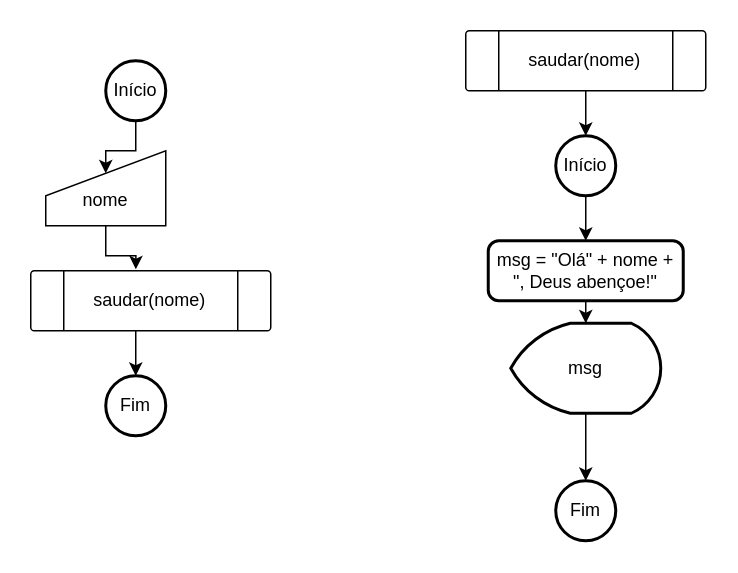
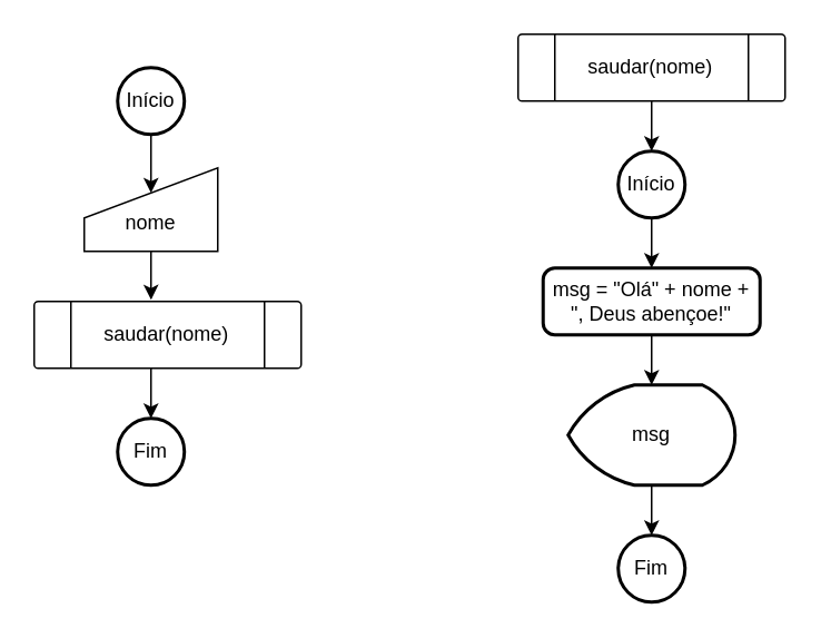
  <mxCell id="0" />
  <mxCell id="1" parent="0" />
  <mxCell id="2" style="edgeStyle=orthogonalEdgeStyle;rounded=0;orthogonalLoop=1;jettySize=auto;html=1;" edge="1" parent="1" source="3" target="5"><mxGeometry relative="1" as="geometry" /></mxCell>
  <mxCell id="3" value="saudar(nome)" style="verticalLabelPosition=middle;verticalAlign=middle;html=1;shape=process;whiteSpace=wrap;rounded=1;size=0.14;arcSize=6;align=center;labelPosition=center;" vertex="1" parent="1"><mxGeometry x="310" y="20" width="160" height="40" as="geometry" /></mxCell>
  <mxCell id="4" style="edgeStyle=orthogonalEdgeStyle;rounded=0;orthogonalLoop=1;jettySize=auto;html=1;entryX=0.5;entryY=0;entryDx=0;entryDy=0;" edge="1" parent="1" source="5" target="8"><mxGeometry relative="1" as="geometry" /></mxCell>
  <mxCell id="5" value="Início" style="strokeWidth=2;html=1;shape=mxgraph.flowchart.start_2;whiteSpace=wrap;" vertex="1" parent="1"><mxGeometry x="370" y="90" width="40" height="40" as="geometry" /></mxCell>
  <mxCell id="6" value="Fim" style="strokeWidth=2;html=1;shape=mxgraph.flowchart.start_2;whiteSpace=wrap;" vertex="1" parent="1"><mxGeometry x="370" y="320" width="40" height="40" as="geometry" /></mxCell>
  <mxCell id="7" style="edgeStyle=orthogonalEdgeStyle;rounded=0;orthogonalLoop=1;jettySize=auto;html=1;entryX=0.5;entryY=0;entryDx=0;entryDy=0;entryPerimeter=0;" edge="1" parent="1" source="8" target="10"><mxGeometry relative="1" as="geometry" /></mxCell>
  <mxCell id="8" value="msg = &quot;Olá&quot; + nome + &quot;, Deus abençoe!&quot;" style="rounded=1;whiteSpace=wrap;html=1;absoluteArcSize=1;arcSize=14;strokeWidth=2;" vertex="1" parent="1"><mxGeometry x="325" y="160" width="130" height="40" as="geometry" /></mxCell>
  <mxCell id="9" value="" style="edgeStyle=orthogonalEdgeStyle;rounded=0;orthogonalLoop=1;jettySize=auto;html=1;" edge="1" parent="1" source="10" target="6"><mxGeometry relative="1" as="geometry" /></mxCell>
- <mxCell id="10" value="msg" style="strokeWidth=2;html=1;shape=mxgraph.flowchart.display;whiteSpace=wrap;" vertex="1" parent="1"><mxGeometry x="340" y="215" width="100" height="60" as="geometry" /></mxCell>
+ <mxCell id="10" value="msg" style="strokeWidth=2;html=1;shape=mxgraph.flowchart.display;whiteSpace=wrap;" vertex="1" parent="1"><mxGeometry x="340" y="230" width="100" height="60" as="geometry" /></mxCell>
  <mxCell id="11" style="edgeStyle=orthogonalEdgeStyle;rounded=0;orthogonalLoop=1;jettySize=auto;html=1;exitX=0.5;exitY=1;exitDx=0;exitDy=0;exitPerimeter=0;entryX=0.5;entryY=0.3;entryDx=0;entryDy=0;entryPerimeter=0;" edge="1" parent="1" source="12" target="14"><mxGeometry relative="1" as="geometry" /></mxCell>
  <mxCell id="12" value="Início" style="strokeWidth=2;html=1;shape=mxgraph.flowchart.start_2;whiteSpace=wrap;" vertex="1" parent="1"><mxGeometry x="70" y="40" width="40" height="40" as="geometry" /></mxCell>
  <mxCell id="13" style="edgeStyle=orthogonalEdgeStyle;rounded=0;orthogonalLoop=1;jettySize=auto;html=1;entryX=0.438;entryY=-0.025;entryDx=0;entryDy=0;entryPerimeter=0;" edge="1" parent="1" source="14" target="16"><mxGeometry relative="1" as="geometry" /></mxCell>
- <mxCell id="14" value="&lt;br&gt;nome" style="shape=manualInput;whiteSpace=wrap;html=1;" vertex="1" parent="1"><mxGeometry x="30" y="100" width="80" height="50" as="geometry" /></mxCell>
+ <mxCell id="14" value="&lt;br&gt;nome" style="shape=manualInput;whiteSpace=wrap;html=1;" vertex="1" parent="1"><mxGeometry x="50" y="100" width="80" height="50" as="geometry" /></mxCell>
  <mxCell id="15" style="edgeStyle=orthogonalEdgeStyle;rounded=0;orthogonalLoop=1;jettySize=auto;html=1;" edge="1" parent="1" source="16" target="17"><mxGeometry relative="1" as="geometry"><Array as="points"><mxPoint x="90" y="240" /><mxPoint x="90" y="240" /></Array></mxGeometry></mxCell>
  <mxCell id="16" value="saudar(nome)" style="verticalLabelPosition=middle;verticalAlign=middle;html=1;shape=process;whiteSpace=wrap;rounded=1;size=0.14;arcSize=6;align=center;labelPosition=center;" vertex="1" parent="1"><mxGeometry x="20" y="180" width="160" height="40" as="geometry" /></mxCell>
  <mxCell id="17" value="Fim" style="strokeWidth=2;html=1;shape=mxgraph.flowchart.start_2;whiteSpace=wrap;" vertex="1" parent="1"><mxGeometry x="70" y="250" width="40" height="40" as="geometry" /></mxCell>
